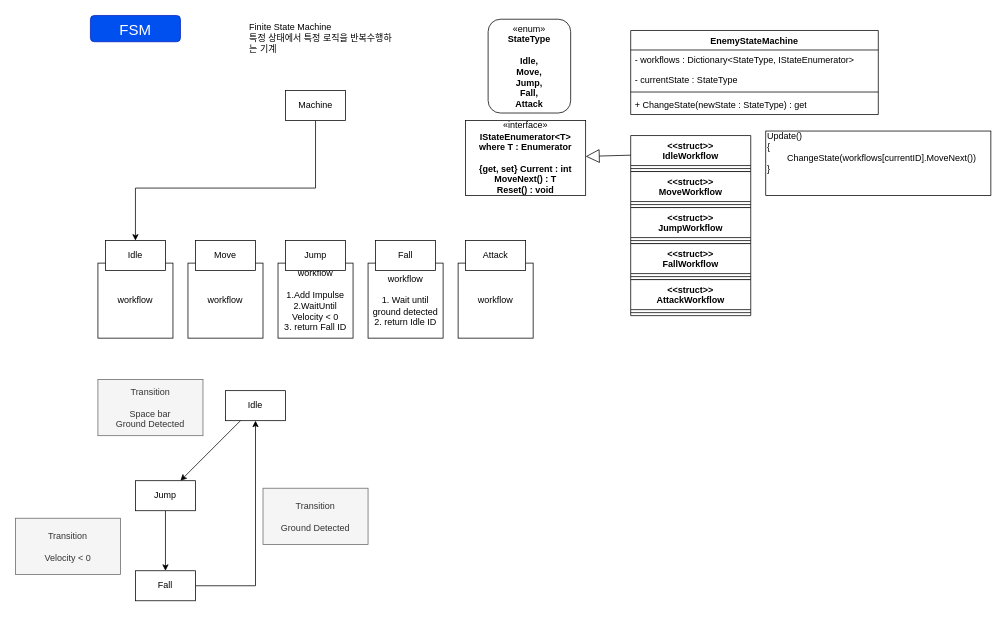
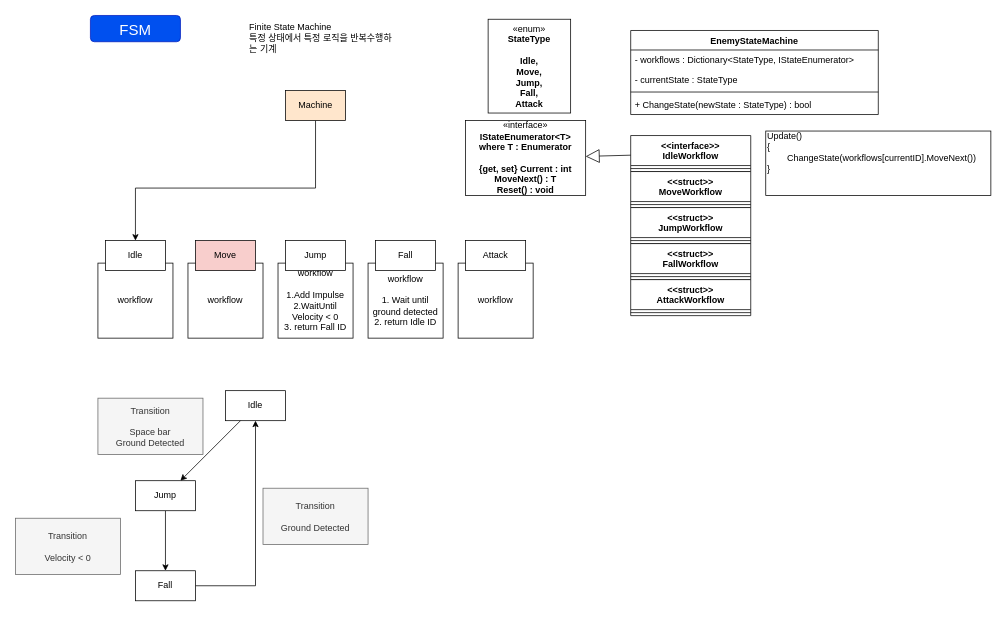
  <mxCell id="0" />
  <mxCell id="1" parent="0" />
  <mxCell id="2" value="workflow&lt;br&gt;&lt;br&gt;1. Wait until ground detected&lt;br&gt;2. return Idle ID" style="rounded=0;whiteSpace=wrap;html=1;" vertex="1" parent="1"><mxGeometry x="490" y="350" width="100" height="100" as="geometry" /></mxCell>
  <mxCell id="3" value="workflow" style="rounded=0;whiteSpace=wrap;html=1;" vertex="1" parent="1"><mxGeometry x="610" y="350" width="100" height="100" as="geometry" /></mxCell>
  <mxCell id="4" value="workflow&lt;br&gt;&lt;br&gt;1.Add Impulse&lt;br&gt;2.WaitUntil Velocity &amp;lt; 0&lt;br&gt;3. return Fall ID" style="rounded=0;whiteSpace=wrap;html=1;" vertex="1" parent="1"><mxGeometry x="370" y="350" width="100" height="100" as="geometry" /></mxCell>
  <mxCell id="5" value="workflow" style="rounded=0;whiteSpace=wrap;html=1;" vertex="1" parent="1"><mxGeometry x="250" y="350" width="100" height="100" as="geometry" /></mxCell>
  <mxCell id="6" value="workflow" style="rounded=0;whiteSpace=wrap;html=1;" vertex="1" parent="1"><mxGeometry x="130" y="350" width="100" height="100" as="geometry" /></mxCell>
  <mxCell id="7" value="FSM" style="rounded=1;whiteSpace=wrap;html=1;fillColor=#0050ef;fontColor=#ffffff;strokeColor=#001DBC;fontSize=20;" vertex="1" parent="1"><mxGeometry x="120" y="20" width="120" height="35" as="geometry" /></mxCell>
  <mxCell id="8" value="Finite State Machine&lt;br&gt;특정 상태에서 특정 로직을 반복수행하는 기계" style="text;html=1;strokeColor=none;fillColor=none;align=left;verticalAlign=middle;whiteSpace=wrap;rounded=0;" vertex="1" parent="1"><mxGeometry x="330" y="20" width="200" height="60" as="geometry" /></mxCell>
  <mxCell id="9" style="edgeStyle=orthogonalEdgeStyle;rounded=0;orthogonalLoop=1;jettySize=auto;html=1;entryX=0.5;entryY=0;entryDx=0;entryDy=0;" edge="1" parent="1" source="10" target="11"><mxGeometry relative="1" as="geometry"><Array as="points"><mxPoint x="420" y="250" /><mxPoint x="180" y="250" /></Array></mxGeometry></mxCell>
- <mxCell id="10" value="Machine" style="rounded=0;whiteSpace=wrap;html=1;" vertex="1" parent="1"><mxGeometry x="380" y="120" width="80" height="40" as="geometry" /></mxCell>
+ <mxCell id="10" value="Machine" style="rounded=0;whiteSpace=wrap;html=1;fillColor=#ffe6cc;" vertex="1" parent="1"><mxGeometry x="380" y="120" width="80" height="40" as="geometry" /></mxCell>
  <mxCell id="11" value="Idle" style="rounded=0;whiteSpace=wrap;html=1;" vertex="1" parent="1"><mxGeometry x="140" y="320" width="80" height="40" as="geometry" /></mxCell>
- <mxCell id="12" value="Move" style="rounded=0;whiteSpace=wrap;html=1;" vertex="1" parent="1"><mxGeometry x="260" y="320" width="80" height="40" as="geometry" /></mxCell>
+ <mxCell id="12" value="Move" style="rounded=0;whiteSpace=wrap;html=1;fillColor=#f8cecc;" vertex="1" parent="1"><mxGeometry x="260" y="320" width="80" height="40" as="geometry" /></mxCell>
  <mxCell id="13" value="Jump" style="rounded=0;whiteSpace=wrap;html=1;" vertex="1" parent="1"><mxGeometry x="380" y="320" width="80" height="40" as="geometry" /></mxCell>
  <mxCell id="14" value="Fall" style="rounded=0;whiteSpace=wrap;html=1;" vertex="1" parent="1"><mxGeometry x="500" y="320" width="80" height="40" as="geometry" /></mxCell>
  <mxCell id="15" value="Attack" style="rounded=0;whiteSpace=wrap;html=1;" vertex="1" parent="1"><mxGeometry x="620" y="320" width="80" height="40" as="geometry" /></mxCell>
  <mxCell id="16" value="Idle" style="rounded=0;whiteSpace=wrap;html=1;" vertex="1" parent="1"><mxGeometry x="300" y="520" width="80" height="40" as="geometry" /></mxCell>
  <mxCell id="17" style="edgeStyle=orthogonalEdgeStyle;rounded=0;orthogonalLoop=1;jettySize=auto;html=1;" edge="1" parent="1" source="18" target="22"><mxGeometry relative="1" as="geometry" /></mxCell>
  <mxCell id="18" value="Jump" style="rounded=0;whiteSpace=wrap;html=1;" vertex="1" parent="1"><mxGeometry x="180" y="640" width="80" height="40" as="geometry" /></mxCell>
  <mxCell id="19" value="" style="endArrow=classic;html=1;rounded=0;" edge="1" parent="1" source="16" target="18"><mxGeometry width="50" height="50" relative="1" as="geometry"><mxPoint x="500" y="600" as="sourcePoint" /><mxPoint x="550" y="550" as="targetPoint" /></mxGeometry></mxCell>
- <mxCell id="20" value="Transition&lt;br&gt;&lt;br&gt;Space bar&lt;br&gt;Ground Detected" style="text;html=1;strokeColor=#666666;fillColor=#f5f5f5;align=center;verticalAlign=middle;whiteSpace=wrap;rounded=0;fontColor=#333333;" vertex="1" parent="1"><mxGeometry x="130" y="505" width="140" height="75" as="geometry" /></mxCell>
+ <mxCell id="20" value="Transition&lt;br&gt;&lt;br&gt;Space bar&lt;br&gt;Ground Detected" style="text;html=1;strokeColor=#666666;fillColor=#f5f5f5;align=center;verticalAlign=middle;whiteSpace=wrap;rounded=0;fontColor=#333333;" vertex="1" parent="1"><mxGeometry x="130" y="530" width="140" height="75" as="geometry" /></mxCell>
  <mxCell id="21" style="edgeStyle=orthogonalEdgeStyle;rounded=0;orthogonalLoop=1;jettySize=auto;html=1;entryX=0.5;entryY=1;entryDx=0;entryDy=0;" edge="1" parent="1" source="22" target="16"><mxGeometry relative="1" as="geometry" /></mxCell>
  <mxCell id="22" value="Fall" style="rounded=0;whiteSpace=wrap;html=1;" vertex="1" parent="1"><mxGeometry x="180" y="760" width="80" height="40" as="geometry" /></mxCell>
  <mxCell id="23" value="Transition&lt;br&gt;&lt;br&gt;Velocity &amp;lt; 0" style="text;html=1;strokeColor=#666666;fillColor=#f5f5f5;align=center;verticalAlign=middle;whiteSpace=wrap;rounded=0;fontColor=#333333;" vertex="1" parent="1"><mxGeometry x="20" y="690" width="140" height="75" as="geometry" /></mxCell>
  <mxCell id="24" value="Transition&lt;br&gt;&lt;br&gt;Ground Detected" style="text;html=1;strokeColor=#666666;fillColor=#f5f5f5;align=center;verticalAlign=middle;whiteSpace=wrap;rounded=0;fontColor=#333333;" vertex="1" parent="1"><mxGeometry x="350" y="650" width="140" height="75" as="geometry" /></mxCell>
  <mxCell id="25" value="EnemyStateMachine" style="swimlane;fontStyle=1;align=center;verticalAlign=top;childLayout=stackLayout;horizontal=1;startSize=26;horizontalStack=0;resizeParent=1;resizeParentMax=0;resizeLast=0;collapsible=1;marginBottom=0;whiteSpace=wrap;html=1;" vertex="1" parent="1"><mxGeometry x="840" y="40" width="330" height="112" as="geometry" /></mxCell>
  <mxCell id="26" value="- workflows : Dictionary&amp;lt;StateType, IStateEnumerator&amp;gt;" style="text;strokeColor=none;fillColor=none;align=left;verticalAlign=top;spacingLeft=4;spacingRight=4;overflow=hidden;rotatable=0;points=[[0,0.5],[1,0.5]];portConstraint=eastwest;whiteSpace=wrap;html=1;" vertex="1" parent="25"><mxGeometry y="26" width="330" height="26" as="geometry" /></mxCell>
  <mxCell id="27" value="- currentState : StateType" style="text;strokeColor=none;fillColor=none;align=left;verticalAlign=top;spacingLeft=4;spacingRight=4;overflow=hidden;rotatable=0;points=[[0,0.5],[1,0.5]];portConstraint=eastwest;whiteSpace=wrap;html=1;" vertex="1" parent="25"><mxGeometry y="52" width="330" height="26" as="geometry" /></mxCell>
  <mxCell id="28" value="" style="line;strokeWidth=1;fillColor=none;align=left;verticalAlign=middle;spacingTop=-1;spacingLeft=3;spacingRight=3;rotatable=0;labelPosition=right;points=[];portConstraint=eastwest;strokeColor=inherit;" vertex="1" parent="25"><mxGeometry y="78" width="330" height="8" as="geometry" /></mxCell>
- <mxCell id="29" value="+ ChangeState(newState : StateType) : get" style="text;strokeColor=none;fillColor=none;align=left;verticalAlign=top;spacingLeft=4;spacingRight=4;overflow=hidden;rotatable=0;points=[[0,0.5],[1,0.5]];portConstraint=eastwest;whiteSpace=wrap;html=1;" vertex="1" parent="25"><mxGeometry y="86" width="330" height="26" as="geometry" /></mxCell>
- <mxCell id="30" value="&amp;lt;&amp;lt;struct&amp;gt;&amp;gt;&lt;br&gt;IdleWorkflow" style="swimlane;fontStyle=1;align=center;verticalAlign=top;childLayout=stackLayout;horizontal=1;startSize=40;horizontalStack=0;resizeParent=1;resizeParentMax=0;resizeLast=0;collapsible=1;marginBottom=0;whiteSpace=wrap;html=1;" vertex="1" parent="1"><mxGeometry x="840" y="180" width="160" height="48" as="geometry" /></mxCell>
+ <mxCell id="29" value="+ ChangeState(newState : StateType) : bool" style="text;strokeColor=none;fillColor=none;align=left;verticalAlign=top;spacingLeft=4;spacingRight=4;overflow=hidden;rotatable=0;points=[[0,0.5],[1,0.5]];portConstraint=eastwest;whiteSpace=wrap;html=1;" vertex="1" parent="25"><mxGeometry y="86" width="330" height="26" as="geometry" /></mxCell>
+ <mxCell id="30" value="&amp;lt;&amp;lt;interface&amp;gt;&amp;gt;&lt;br&gt;IdleWorkflow" style="swimlane;fontStyle=1;align=center;verticalAlign=top;childLayout=stackLayout;horizontal=1;startSize=40;horizontalStack=0;resizeParent=1;resizeParentMax=0;resizeLast=0;collapsible=1;marginBottom=0;whiteSpace=wrap;html=1;" vertex="1" parent="1"><mxGeometry x="840" y="180" width="160" height="48" as="geometry" /></mxCell>
  <mxCell id="31" value="" style="line;strokeWidth=1;fillColor=none;align=left;verticalAlign=middle;spacingTop=-1;spacingLeft=3;spacingRight=3;rotatable=0;labelPosition=right;points=[];portConstraint=eastwest;strokeColor=inherit;" vertex="1" parent="30"><mxGeometry y="40" width="160" height="8" as="geometry" /></mxCell>
  <mxCell id="32" value="«interface»&lt;br&gt;&lt;b&gt;IStateEnumerator&amp;lt;T&amp;gt;&lt;br&gt;where T : Enumerator&lt;br&gt;&lt;br&gt;{get, set} Current : int&lt;br&gt;MoveNext() : T&lt;br&gt;Reset() : void&lt;br&gt;&lt;/b&gt;" style="html=1;whiteSpace=wrap;" vertex="1" parent="1"><mxGeometry x="620" y="160" width="160" height="100" as="geometry" /></mxCell>
  <mxCell id="33" value="" style="endArrow=block;endSize=16;endFill=0;html=1;rounded=0;" edge="1" parent="1" source="30" target="32"><mxGeometry width="160" relative="1" as="geometry"><mxPoint x="580" y="290" as="sourcePoint" /><mxPoint x="740" y="290" as="targetPoint" /></mxGeometry></mxCell>
  <mxCell id="34" value="&amp;lt;&amp;lt;struct&amp;gt;&amp;gt;&lt;br&gt;MoveWorkflow" style="swimlane;fontStyle=1;align=center;verticalAlign=top;childLayout=stackLayout;horizontal=1;startSize=40;horizontalStack=0;resizeParent=1;resizeParentMax=0;resizeLast=0;collapsible=1;marginBottom=0;whiteSpace=wrap;html=1;" vertex="1" parent="1"><mxGeometry x="840" y="228" width="160" height="48" as="geometry" /></mxCell>
  <mxCell id="35" value="" style="line;strokeWidth=1;fillColor=none;align=left;verticalAlign=middle;spacingTop=-1;spacingLeft=3;spacingRight=3;rotatable=0;labelPosition=right;points=[];portConstraint=eastwest;strokeColor=inherit;" vertex="1" parent="34"><mxGeometry y="40" width="160" height="8" as="geometry" /></mxCell>
  <mxCell id="36" value="&amp;lt;&amp;lt;struct&amp;gt;&amp;gt;&lt;br&gt;JumpWorkflow" style="swimlane;fontStyle=1;align=center;verticalAlign=top;childLayout=stackLayout;horizontal=1;startSize=40;horizontalStack=0;resizeParent=1;resizeParentMax=0;resizeLast=0;collapsible=1;marginBottom=0;whiteSpace=wrap;html=1;" vertex="1" parent="1"><mxGeometry x="840" y="276" width="160" height="48" as="geometry" /></mxCell>
  <mxCell id="37" value="" style="line;strokeWidth=1;fillColor=none;align=left;verticalAlign=middle;spacingTop=-1;spacingLeft=3;spacingRight=3;rotatable=0;labelPosition=right;points=[];portConstraint=eastwest;strokeColor=inherit;" vertex="1" parent="36"><mxGeometry y="40" width="160" height="8" as="geometry" /></mxCell>
  <mxCell id="38" value="&amp;lt;&amp;lt;struct&amp;gt;&amp;gt;&lt;br&gt;FallWorkflow" style="swimlane;fontStyle=1;align=center;verticalAlign=top;childLayout=stackLayout;horizontal=1;startSize=40;horizontalStack=0;resizeParent=1;resizeParentMax=0;resizeLast=0;collapsible=1;marginBottom=0;whiteSpace=wrap;html=1;" vertex="1" parent="1"><mxGeometry x="840" y="324" width="160" height="48" as="geometry" /></mxCell>
  <mxCell id="39" value="" style="line;strokeWidth=1;fillColor=none;align=left;verticalAlign=middle;spacingTop=-1;spacingLeft=3;spacingRight=3;rotatable=0;labelPosition=right;points=[];portConstraint=eastwest;strokeColor=inherit;" vertex="1" parent="38"><mxGeometry y="40" width="160" height="8" as="geometry" /></mxCell>
  <mxCell id="40" value="&amp;lt;&amp;lt;struct&amp;gt;&amp;gt;&lt;br&gt;AttackWorkflow" style="swimlane;fontStyle=1;align=center;verticalAlign=top;childLayout=stackLayout;horizontal=1;startSize=40;horizontalStack=0;resizeParent=1;resizeParentMax=0;resizeLast=0;collapsible=1;marginBottom=0;whiteSpace=wrap;html=1;" vertex="1" parent="1"><mxGeometry x="840" y="372" width="160" height="48" as="geometry" /></mxCell>
  <mxCell id="41" value="" style="line;strokeWidth=1;fillColor=none;align=left;verticalAlign=middle;spacingTop=-1;spacingLeft=3;spacingRight=3;rotatable=0;labelPosition=right;points=[];portConstraint=eastwest;strokeColor=inherit;" vertex="1" parent="40"><mxGeometry y="40" width="160" height="8" as="geometry" /></mxCell>
- <mxCell id="42" value="«enum»&lt;br&gt;&lt;b&gt;StateType&lt;br&gt;&lt;br&gt;Idle,&lt;br&gt;Move,&lt;br&gt;Jump,&lt;br&gt;Fall,&lt;br&gt;Attack&lt;br&gt;&lt;/b&gt;" style="html=1;whiteSpace=wrap;rounded=1;" vertex="1" parent="1"><mxGeometry x="650" y="25" width="110" height="125" as="geometry" /></mxCell>
+ <mxCell id="42" value="«enum»&lt;br&gt;&lt;b&gt;StateType&lt;br&gt;&lt;br&gt;Idle,&lt;br&gt;Move,&lt;br&gt;Jump,&lt;br&gt;Fall,&lt;br&gt;Attack&lt;br&gt;&lt;/b&gt;" style="html=1;whiteSpace=wrap;" vertex="1" parent="1"><mxGeometry x="650" y="25" width="110" height="125" as="geometry" /></mxCell>
  <mxCell id="43" value="&lt;div style=&quot;&quot;&gt;&lt;span style=&quot;background-color: initial;&quot;&gt;Update()&lt;/span&gt;&lt;/div&gt;&lt;div style=&quot;&quot;&gt;&lt;span style=&quot;background-color: initial;&quot;&gt;{&lt;/span&gt;&lt;/div&gt;&lt;div style=&quot;&quot;&gt;&lt;span style=&quot;background-color: initial;&quot;&gt;&lt;span style=&quot;white-space: pre;&quot;&gt;&#09;&lt;/span&gt;ChangeState(workflows[currentID].MoveNext())&lt;/span&gt;&lt;/div&gt;&lt;div style=&quot;&quot;&gt;&lt;span style=&quot;background-color: initial;&quot;&gt;}&lt;/span&gt;&lt;/div&gt;&lt;div style=&quot;&quot;&gt;&lt;span style=&quot;background-color: initial;&quot;&gt;&lt;br&gt;&lt;/span&gt;&lt;/div&gt;&lt;div style=&quot;&quot;&gt;&lt;br&gt;&lt;/div&gt;" style="rounded=0;whiteSpace=wrap;html=1;align=left;" vertex="1" parent="1"><mxGeometry x="1020" y="174" width="300" height="86" as="geometry" /></mxCell>
